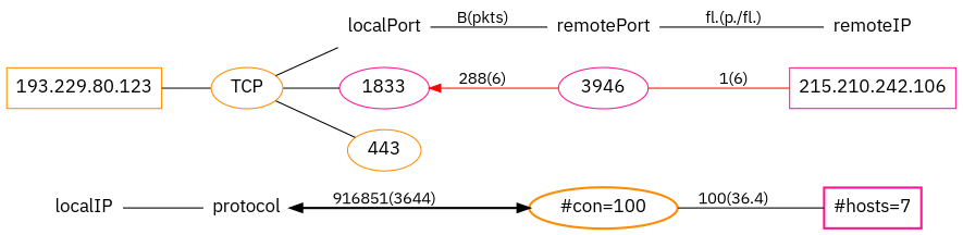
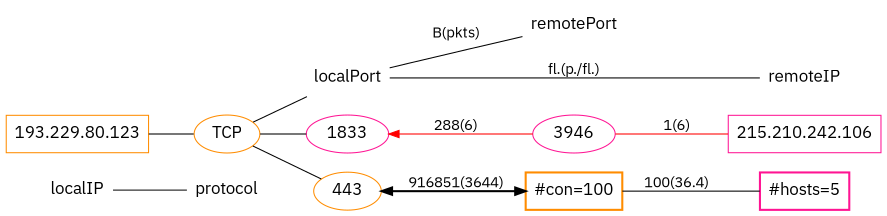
  graph {
    fontname="IBM Plex Sans"
    rankdir=LR
    node [color=deeppink fontname="IBM Plex Sans" fontsize=16 shape=plaintext]
    edge [fontname="IBM Plex Sans"]
    localIP [color=darkorange]
    n2 [color=darkorange label="193.229.80.123" shape=box]
    protocol
    n4 [color=darkorange label=TCP shape=ellipse]
    localPort
    n6 [label=1833 shape=ellipse]
    n7 [color=darkorange label=443 shape=ellipse]
    remotePort
    n9 [label=3946 shape=ellipse]
-   n10 [color=darkorange label="#con=100" shape=ellipse style=bold]
+   n10 [color=darkorange label="#con=100" shape=box style=bold]
    remoteIP
    n12 [label="215.210.242.106" shape=box]
-   n13 [label="#hosts=7" shape=box style=bold]
+   n13 [label="#hosts=5" shape=box style=bold]
    subgraph sub_1 {
      rank=same
      localIP
      n2
    }
    subgraph sub_2 {
      rank=same
      protocol
      n4
    }
    subgraph sub_3 {
      rank=same
      localPort
      n6
      n7
    }
    subgraph sub_4 {
      rank=same
      remotePort
      n9
      n10
    }
    subgraph sub_5 {
      rank=same
      remoteIP
      n12
      n13
    }
    localIP -- protocol
    n2 -- n4
    n4 -- localPort
    n4 -- n6
    n4 -- n7
    localPort -- remotePort [label="B(pkts)"]
    n6 -- n9 [color=red dir=back label="288(6)"]
-   protocol -- n10 [dir=both label="916851(3644)" style=bold]
-   remotePort -- remoteIP [label="fl.(p./fl.)"]
+   n7 -- n10 [dir=both label="916851(3644)" style=bold]
+   localPort -- remoteIP [label="fl.(p./fl.)"]
    n9 -- n12 [color=red label="1(6)"]
    n10 -- n13 [label="100(36.4)"]
  }
